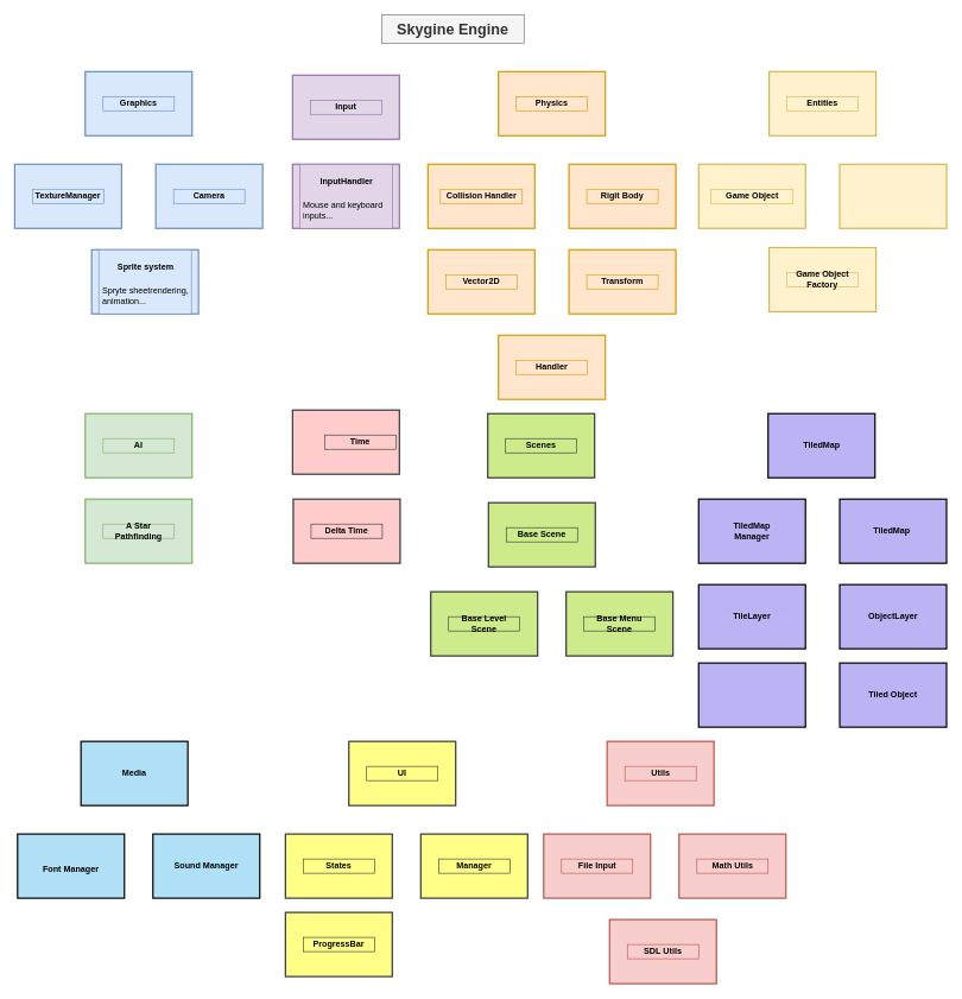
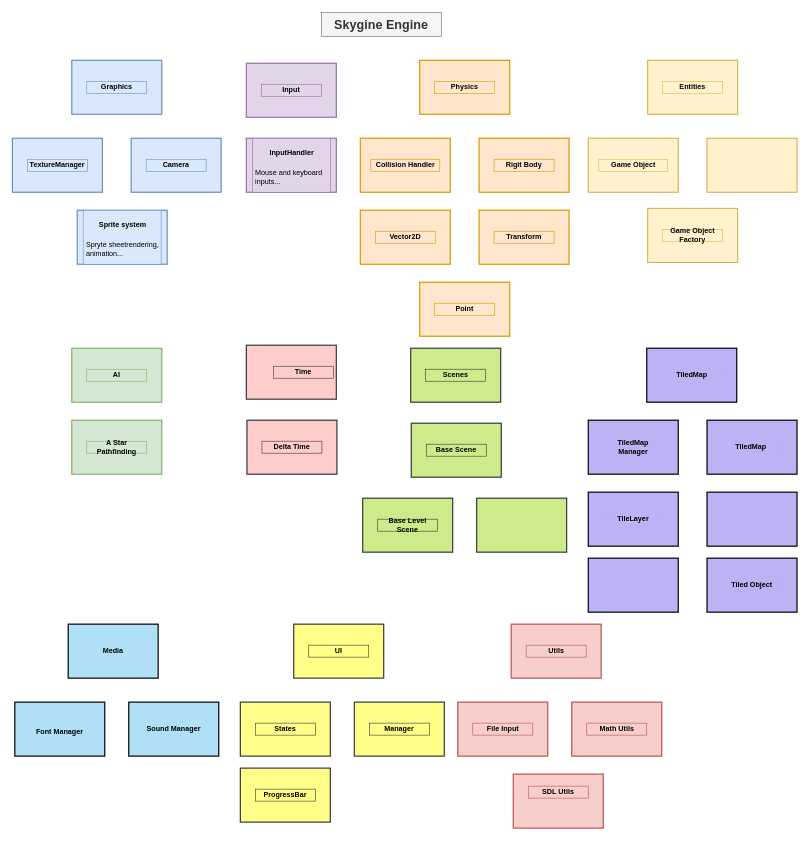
  <mxCell id="0" style=";html=1;" />
  <mxCell id="1" style=";html=1;" parent="0" />
  <mxCell id="2" value="" style="strokeWidth=2;dashed=0;align=center;fontSize=12;shape=rect;verticalLabelPosition=bottom;verticalAlign=top;fillColor=#dae8fc;strokeColor=#6c8ebf;" parent="1" vertex="1"><mxGeometry x="20" y="230" width="150" height="90" as="geometry" /></mxCell>
  <mxCell id="3" value="TextureManager" style="text;html=1;strokeColor=#6c8ebf;fillColor=#dae8fc;align=center;verticalAlign=middle;whiteSpace=wrap;rounded=0;fontStyle=1;" vertex="1" parent="1"><mxGeometry x="45" y="265" width="100" height="20" as="geometry" /></mxCell>
  <mxCell id="4" value="" style="strokeWidth=2;dashed=0;align=center;fontSize=12;shape=rect;verticalLabelPosition=bottom;verticalAlign=top;fillColor=#dae8fc;strokeColor=#6c8ebf;" vertex="1" parent="1"><mxGeometry x="218" y="230" width="150" height="90" as="geometry" /></mxCell>
  <mxCell id="5" value="Camera" style="text;html=1;strokeColor=#6c8ebf;fillColor=#dae8fc;align=center;verticalAlign=middle;whiteSpace=wrap;rounded=0;fontStyle=1;" vertex="1" parent="1"><mxGeometry x="243" y="265" width="100" height="20" as="geometry" /></mxCell>
  <mxCell id="6" value="" style="strokeWidth=2;dashed=0;align=center;fontSize=12;shape=rect;verticalLabelPosition=bottom;verticalAlign=top;fillColor=#dae8fc;strokeColor=#6c8ebf;" vertex="1" parent="1"><mxGeometry x="119" y="100" width="150" height="90" as="geometry" /></mxCell>
  <mxCell id="7" value="Graphics" style="text;html=1;strokeColor=#6c8ebf;fillColor=#dae8fc;align=center;verticalAlign=middle;whiteSpace=wrap;rounded=0;fontStyle=1;" vertex="1" parent="1"><mxGeometry x="144" y="135" width="100" height="20" as="geometry" /></mxCell>
  <mxCell id="8" value="" style="strokeWidth=2;dashed=0;align=center;fontSize=12;shape=rect;verticalLabelPosition=bottom;verticalAlign=top;fillColor=#dae8fc;strokeColor=#6c8ebf;" vertex="1" parent="1"><mxGeometry x="128" y="350" width="150" height="90" as="geometry" /></mxCell>
  <mxCell id="9" value="&lt;h1 style=&quot;text-align: center&quot;&gt;&lt;span style=&quot;font-size: 12px ; line-height: 0%&quot;&gt;Sprite system&lt;/span&gt;&lt;/h1&gt;&lt;p style=&quot;line-height: 120%&quot;&gt;Spryte sheetrendering, animation...&lt;/p&gt;" style="text;html=1;strokeColor=#6c8ebf;fillColor=#dae8fc;spacing=5;spacingTop=-20;whiteSpace=wrap;overflow=hidden;rounded=0;" vertex="1" parent="1"><mxGeometry x="138" y="350" width="130" height="90" as="geometry" /></mxCell>
  <mxCell id="10" value="Skygine Engine" style="text;html=1;strokeColor=#666666;fillColor=#f5f5f5;align=center;verticalAlign=middle;whiteSpace=wrap;rounded=0;fontStyle=1;fontSize=21;fontColor=#333333;" vertex="1" parent="1"><mxGeometry x="535" y="20" width="200" height="40" as="geometry" /></mxCell>
  <mxCell id="11" value="" style="strokeWidth=2;dashed=0;align=center;fontSize=12;shape=rect;verticalLabelPosition=bottom;verticalAlign=top;fillColor=#e1d5e7;strokeColor=#9673a6;" vertex="1" parent="1"><mxGeometry x="410" y="105" width="150" height="90" as="geometry" /></mxCell>
  <mxCell id="12" value="Input" style="text;html=1;align=center;verticalAlign=middle;whiteSpace=wrap;rounded=0;fontStyle=1;fillColor=#e1d5e7;strokeColor=#9673a6;" vertex="1" parent="1"><mxGeometry x="435" y="140" width="100" height="20" as="geometry" /></mxCell>
  <mxCell id="13" value="" style="strokeWidth=2;dashed=0;align=center;fontSize=12;shape=rect;verticalLabelPosition=bottom;verticalAlign=top;fillColor=#e1d5e7;strokeColor=#9673a6;" vertex="1" parent="1"><mxGeometry x="410" y="230" width="150" height="90" as="geometry" /></mxCell>
  <mxCell id="14" value="&lt;h1 style=&quot;text-align: center&quot;&gt;&lt;span style=&quot;font-size: 12px&quot;&gt;InputHandler&lt;/span&gt;&lt;br&gt;&lt;/h1&gt;&lt;p style=&quot;line-height: 120%&quot;&gt;Mouse and keyboard inputs...&lt;/p&gt;" style="text;html=1;spacing=5;spacingTop=-20;whiteSpace=wrap;overflow=hidden;rounded=0;fillColor=#e1d5e7;strokeColor=#9673a6;" vertex="1" parent="1"><mxGeometry x="420" y="230" width="130" height="90" as="geometry" /></mxCell>
  <mxCell id="15" value="" style="strokeWidth=2;dashed=0;align=center;fontSize=12;shape=rect;verticalLabelPosition=bottom;verticalAlign=top;fillColor=#ffe6cc;strokeColor=#d79b00;" vertex="1" parent="1"><mxGeometry x="600" y="230" width="150" height="90" as="geometry" /></mxCell>
  <mxCell id="16" value="Collision Handler" style="text;html=1;strokeColor=#d79b00;fillColor=#ffe6cc;align=center;verticalAlign=middle;whiteSpace=wrap;rounded=0;fontStyle=1" vertex="1" parent="1"><mxGeometry x="617.5" y="265" width="115" height="20" as="geometry" /></mxCell>
  <mxCell id="17" value="" style="strokeWidth=2;dashed=0;align=center;fontSize=12;shape=rect;verticalLabelPosition=bottom;verticalAlign=top;fillColor=#ffe6cc;strokeColor=#d79b00;" vertex="1" parent="1"><mxGeometry x="798" y="230" width="150" height="90" as="geometry" /></mxCell>
  <mxCell id="18" value="Rigit Body" style="text;html=1;strokeColor=#d79b00;fillColor=#ffe6cc;align=center;verticalAlign=middle;whiteSpace=wrap;rounded=0;fontStyle=1" vertex="1" parent="1"><mxGeometry x="823" y="265" width="100" height="20" as="geometry" /></mxCell>
  <mxCell id="19" value="" style="strokeWidth=2;dashed=0;align=center;fontSize=12;shape=rect;verticalLabelPosition=bottom;verticalAlign=top;fillColor=#ffe6cc;strokeColor=#d79b00;" vertex="1" parent="1"><mxGeometry x="699" y="100" width="150" height="90" as="geometry" /></mxCell>
  <mxCell id="20" value="Physics" style="text;html=1;strokeColor=#d79b00;fillColor=#ffe6cc;align=center;verticalAlign=middle;whiteSpace=wrap;rounded=0;fontStyle=1" vertex="1" parent="1"><mxGeometry x="724" y="135" width="100" height="20" as="geometry" /></mxCell>
  <mxCell id="21" value="" style="strokeWidth=2;dashed=0;align=center;fontSize=12;shape=rect;verticalLabelPosition=bottom;verticalAlign=top;fillColor=#ffe6cc;strokeColor=#d79b00;" vertex="1" parent="1"><mxGeometry x="600" y="350" width="150" height="90" as="geometry" /></mxCell>
  <mxCell id="22" value="Vector2D" style="text;html=1;strokeColor=#d79b00;fillColor=#ffe6cc;align=center;verticalAlign=middle;whiteSpace=wrap;rounded=0;fontStyle=1" vertex="1" parent="1"><mxGeometry x="625" y="385" width="100" height="20" as="geometry" /></mxCell>
  <mxCell id="23" value="" style="strokeWidth=2;dashed=0;align=center;fontSize=12;shape=rect;verticalLabelPosition=bottom;verticalAlign=top;fillColor=#ffe6cc;strokeColor=#d79b00;" vertex="1" parent="1"><mxGeometry x="798" y="350" width="150" height="90" as="geometry" /></mxCell>
  <mxCell id="24" value="Transform" style="text;html=1;strokeColor=#d79b00;fillColor=#ffe6cc;align=center;verticalAlign=middle;whiteSpace=wrap;rounded=0;fontStyle=1" vertex="1" parent="1"><mxGeometry x="823" y="385" width="100" height="20" as="geometry" /></mxCell>
  <mxCell id="25" value="" style="strokeWidth=2;dashed=0;align=center;fontSize=12;shape=rect;verticalLabelPosition=bottom;verticalAlign=top;fillColor=#ffe6cc;strokeColor=#d79b00;" vertex="1" parent="1"><mxGeometry x="699" y="470" width="150" height="90" as="geometry" /></mxCell>
- <mxCell id="26" value="Handler" style="text;html=1;strokeColor=#d79b00;fillColor=#ffe6cc;align=center;verticalAlign=middle;whiteSpace=wrap;rounded=0;fontStyle=1" vertex="1" parent="1"><mxGeometry x="724" y="505" width="100" height="20" as="geometry" /></mxCell>
+ <mxCell id="26" value="Point" style="text;html=1;strokeColor=#d79b00;fillColor=#ffe6cc;align=center;verticalAlign=middle;whiteSpace=wrap;rounded=0;fontStyle=1" vertex="1" parent="1"><mxGeometry x="724" y="505" width="100" height="20" as="geometry" /></mxCell>
  <mxCell id="27" value="" style="strokeWidth=2;dashed=0;align=center;fontSize=12;shape=rect;verticalLabelPosition=bottom;verticalAlign=top;fillColor=#fff2cc;strokeColor=#d6b656;" vertex="1" parent="1"><mxGeometry x="980" y="230" width="150" height="90" as="geometry" /></mxCell>
  <mxCell id="28" value="Game Object" style="text;html=1;strokeColor=#d6b656;fillColor=#fff2cc;align=center;verticalAlign=middle;whiteSpace=wrap;rounded=0;fontStyle=1" vertex="1" parent="1"><mxGeometry x="997.5" y="265" width="115" height="20" as="geometry" /></mxCell>
  <mxCell id="29" value="" style="strokeWidth=2;dashed=0;align=center;fontSize=12;shape=rect;verticalLabelPosition=bottom;verticalAlign=top;fillColor=#fff2cc;strokeColor=#d6b656;" vertex="1" parent="1"><mxGeometry x="1178" y="230" width="150" height="90" as="geometry" /></mxCell>
  <mxCell id="30" value="" style="strokeWidth=2;dashed=0;align=center;fontSize=12;shape=rect;verticalLabelPosition=bottom;verticalAlign=top;fillColor=#fff2cc;strokeColor=#d6b656;" vertex="1" parent="1"><mxGeometry x="1079" y="100" width="150" height="90" as="geometry" /></mxCell>
  <mxCell id="31" value="Entities" style="text;html=1;strokeColor=#d6b656;fillColor=#fff2cc;align=center;verticalAlign=middle;whiteSpace=wrap;rounded=0;fontStyle=1" vertex="1" parent="1"><mxGeometry x="1104" y="135" width="100" height="20" as="geometry" /></mxCell>
  <mxCell id="32" value="" style="strokeWidth=2;dashed=0;align=center;fontSize=12;shape=rect;verticalLabelPosition=bottom;verticalAlign=top;fillColor=#fff2cc;strokeColor=#d6b656;" vertex="1" parent="1"><mxGeometry x="1079" y="347" width="150" height="90" as="geometry" /></mxCell>
  <mxCell id="33" value="Game Object Factory" style="text;html=1;strokeColor=#d6b656;fillColor=#fff2cc;align=center;verticalAlign=middle;whiteSpace=wrap;rounded=0;fontStyle=1" vertex="1" parent="1"><mxGeometry x="1104" y="382" width="100" height="20" as="geometry" /></mxCell>
  <mxCell id="34" value="" style="strokeWidth=2;dashed=0;align=center;fontSize=12;shape=rect;verticalLabelPosition=bottom;verticalAlign=top;fillColor=#d5e8d4;strokeColor=#82b366;" vertex="1" parent="1"><mxGeometry x="119" y="700" width="150" height="90" as="geometry" /></mxCell>
  <mxCell id="35" value="A Star Pathfinding" style="text;html=1;strokeColor=#82b366;fillColor=#d5e8d4;align=center;verticalAlign=middle;whiteSpace=wrap;rounded=0;fontStyle=1" vertex="1" parent="1"><mxGeometry x="144" y="735" width="100" height="20" as="geometry" /></mxCell>
  <mxCell id="36" value="" style="strokeWidth=2;dashed=0;align=center;fontSize=12;shape=rect;verticalLabelPosition=bottom;verticalAlign=top;fillColor=#d5e8d4;strokeColor=#82b366;" vertex="1" parent="1"><mxGeometry x="119" y="580" width="150" height="90" as="geometry" /></mxCell>
  <mxCell id="37" value="AI" style="text;html=1;strokeColor=#82b366;fillColor=#d5e8d4;align=center;verticalAlign=middle;whiteSpace=wrap;rounded=0;fontStyle=1" vertex="1" parent="1"><mxGeometry x="144" y="615" width="100" height="20" as="geometry" /></mxCell>
  <mxCell id="38" value="" style="strokeWidth=2;dashed=0;align=center;fontSize=12;shape=rect;verticalLabelPosition=bottom;verticalAlign=top;fillColor=#ffcccc;strokeColor=#36393d;" vertex="1" parent="1"><mxGeometry x="411" y="700" width="150" height="90" as="geometry" /></mxCell>
  <mxCell id="39" value="Delta Time" style="text;html=1;strokeColor=#36393d;fillColor=#ffcccc;align=center;verticalAlign=middle;whiteSpace=wrap;rounded=0;fontStyle=1;" vertex="1" parent="1"><mxGeometry x="436" y="735" width="100" height="20" as="geometry" /></mxCell>
  <mxCell id="40" value="" style="strokeWidth=2;dashed=0;align=center;fontSize=12;shape=rect;verticalLabelPosition=bottom;verticalAlign=top;fillColor=#ffcccc;strokeColor=#36393d;" vertex="1" parent="1"><mxGeometry x="410" y="575" width="150" height="90" as="geometry" /></mxCell>
  <mxCell id="41" value="Time" style="text;html=1;strokeColor=#36393d;fillColor=#ffcccc;align=center;verticalAlign=middle;whiteSpace=wrap;rounded=0;fontStyle=1;" vertex="1" parent="1"><mxGeometry x="455" y="610" width="100" height="20" as="geometry" /></mxCell>
  <mxCell id="42" value="" style="strokeWidth=2;dashed=0;align=center;fontSize=12;shape=rect;verticalLabelPosition=bottom;verticalAlign=top;fillColor=#cdeb8b;strokeColor=#36393d;" vertex="1" parent="1"><mxGeometry x="685" y="705" width="150" height="90" as="geometry" /></mxCell>
  <mxCell id="43" value="Base Scene" style="text;html=1;strokeColor=#36393d;fillColor=#cdeb8b;align=center;verticalAlign=middle;whiteSpace=wrap;rounded=0;fontStyle=1" vertex="1" parent="1"><mxGeometry x="710" y="740" width="100" height="20" as="geometry" /></mxCell>
  <mxCell id="44" value="" style="strokeWidth=2;dashed=0;align=center;fontSize=12;shape=rect;verticalLabelPosition=bottom;verticalAlign=top;fillColor=#cdeb8b;strokeColor=#36393d;" vertex="1" parent="1"><mxGeometry x="684" y="580" width="150" height="90" as="geometry" /></mxCell>
  <mxCell id="45" value="Scenes" style="text;html=1;strokeColor=#36393d;fillColor=#cdeb8b;align=center;verticalAlign=middle;whiteSpace=wrap;rounded=0;fontStyle=1" vertex="1" parent="1"><mxGeometry x="709" y="615" width="100" height="20" as="geometry" /></mxCell>
  <mxCell id="46" value="" style="strokeWidth=2;dashed=0;align=center;fontSize=12;shape=rect;verticalLabelPosition=bottom;verticalAlign=top;fillColor=#cdeb8b;strokeColor=#36393d;" vertex="1" parent="1"><mxGeometry x="794" y="830" width="150" height="90" as="geometry" /></mxCell>
- <mxCell id="47" value="Base Menu Scene" style="text;html=1;strokeColor=#36393d;fillColor=#cdeb8b;align=center;verticalAlign=middle;whiteSpace=wrap;rounded=0;fontStyle=1" vertex="1" parent="1"><mxGeometry x="819" y="865" width="100" height="20" as="geometry" /></mxCell>
  <mxCell id="48" value="" style="strokeWidth=2;dashed=0;align=center;fontSize=12;shape=rect;verticalLabelPosition=bottom;verticalAlign=top;fillColor=#cdeb8b;strokeColor=#36393d;" vertex="1" parent="1"><mxGeometry x="604" y="830" width="150" height="90" as="geometry" /></mxCell>
  <mxCell id="49" value="Base Level Scene" style="text;html=1;strokeColor=#36393d;fillColor=#cdeb8b;align=center;verticalAlign=middle;whiteSpace=wrap;rounded=0;fontStyle=1" vertex="1" parent="1"><mxGeometry x="629" y="865" width="100" height="20" as="geometry" /></mxCell>
  <mxCell id="50" value="" style="strokeWidth=2;dashed=0;align=center;fontSize=12;shape=rect;verticalLabelPosition=bottom;verticalAlign=top;fillColor=#BCB3F5;" vertex="1" parent="1"><mxGeometry x="980" y="700" width="150" height="90" as="geometry" /></mxCell>
  <mxCell id="51" value="TiledMap Manager" style="text;html=1;strokeColor=none;fillColor=#BCB3F5;align=center;verticalAlign=middle;whiteSpace=wrap;rounded=0;fontStyle=1" vertex="1" parent="1"><mxGeometry x="1005" y="735" width="100" height="20" as="geometry" /></mxCell>
  <mxCell id="52" value="" style="strokeWidth=2;dashed=0;align=center;fontSize=12;shape=rect;verticalLabelPosition=bottom;verticalAlign=top;fillColor=#BCB3F5;" vertex="1" parent="1"><mxGeometry x="1077.5" y="580" width="150" height="90" as="geometry" /></mxCell>
  <mxCell id="53" value="TiledMap" style="text;html=1;strokeColor=none;fillColor=#BCB3F5;align=center;verticalAlign=middle;whiteSpace=wrap;rounded=0;fontStyle=1" vertex="1" parent="1"><mxGeometry x="1102.5" y="615" width="100" height="20" as="geometry" /></mxCell>
  <mxCell id="54" value="" style="strokeWidth=2;dashed=0;align=center;fontSize=12;shape=rect;verticalLabelPosition=bottom;verticalAlign=top;fillColor=#BCB3F5;" vertex="1" parent="1"><mxGeometry x="1178" y="700" width="150" height="90" as="geometry" /></mxCell>
  <mxCell id="55" value="TiledMap&amp;nbsp;" style="text;html=1;strokeColor=none;fillColor=#BCB3F5;align=center;verticalAlign=middle;whiteSpace=wrap;rounded=0;fontStyle=1" vertex="1" parent="1"><mxGeometry x="1203" y="735" width="100" height="20" as="geometry" /></mxCell>
  <mxCell id="56" value="" style="strokeWidth=2;dashed=0;align=center;fontSize=12;shape=rect;verticalLabelPosition=bottom;verticalAlign=top;fillColor=#BCB3F5;" vertex="1" parent="1"><mxGeometry x="980" y="820" width="150" height="90" as="geometry" /></mxCell>
  <mxCell id="57" value="TileLayer" style="text;html=1;strokeColor=none;fillColor=#BCB3F5;align=center;verticalAlign=middle;whiteSpace=wrap;rounded=0;fontStyle=1" vertex="1" parent="1"><mxGeometry x="1005" y="855" width="100" height="20" as="geometry" /></mxCell>
  <mxCell id="58" value="" style="strokeWidth=2;dashed=0;align=center;fontSize=12;shape=rect;verticalLabelPosition=bottom;verticalAlign=top;fillColor=#BCB3F5;" vertex="1" parent="1"><mxGeometry x="1178" y="820" width="150" height="90" as="geometry" /></mxCell>
- <mxCell id="59" value="ObjectLayer" style="text;html=1;strokeColor=none;fillColor=#BCB3F5;align=center;verticalAlign=middle;whiteSpace=wrap;rounded=0;fontStyle=1" vertex="1" parent="1"><mxGeometry x="1203" y="855" width="100" height="20" as="geometry" /></mxCell>
  <mxCell id="60" value="" style="strokeWidth=2;dashed=0;align=center;fontSize=12;shape=rect;verticalLabelPosition=bottom;verticalAlign=top;fillColor=#BCB3F5;" vertex="1" parent="1"><mxGeometry x="980" y="930" width="150" height="90" as="geometry" /></mxCell>
  <mxCell id="61" value="" style="strokeWidth=2;dashed=0;align=center;fontSize=12;shape=rect;verticalLabelPosition=bottom;verticalAlign=top;fillColor=#BCB3F5;" vertex="1" parent="1"><mxGeometry x="1178" y="930" width="150" height="90" as="geometry" /></mxCell>
  <mxCell id="62" value="Tiled Object" style="text;html=1;strokeColor=none;fillColor=#BCB3F5;align=center;verticalAlign=middle;whiteSpace=wrap;rounded=0;fontStyle=1" vertex="1" parent="1"><mxGeometry x="1203" y="965" width="100" height="20" as="geometry" /></mxCell>
  <mxCell id="63" value="" style="strokeWidth=2;dashed=0;align=center;fontSize=12;shape=rect;verticalLabelPosition=bottom;verticalAlign=top;fillColor=#B0E0F5;" vertex="1" parent="1"><mxGeometry x="113" y="1040" width="150" height="90" as="geometry" /></mxCell>
  <mxCell id="64" value="Media" style="text;html=1;strokeColor=none;fillColor=#B0E0F5;align=center;verticalAlign=middle;whiteSpace=wrap;rounded=0;fontStyle=1" vertex="1" parent="1"><mxGeometry x="138" y="1075" width="100" height="20" as="geometry" /></mxCell>
  <mxCell id="65" value="" style="strokeWidth=2;dashed=0;align=center;fontSize=12;shape=rect;verticalLabelPosition=bottom;verticalAlign=top;fillColor=#B0E0F5;" vertex="1" parent="1"><mxGeometry x="214" y="1170" width="150" height="90" as="geometry" /></mxCell>
  <mxCell id="66" value="Sound Manager" style="text;html=1;strokeColor=none;fillColor=#B0E0F5;align=center;verticalAlign=middle;whiteSpace=wrap;rounded=0;fontStyle=1" vertex="1" parent="1"><mxGeometry x="239" y="1205" width="100" height="20" as="geometry" /></mxCell>
  <mxCell id="67" value="" style="strokeWidth=2;dashed=0;align=center;fontSize=12;shape=rect;verticalLabelPosition=bottom;verticalAlign=top;fillColor=#B0E0F5;" vertex="1" parent="1"><mxGeometry x="24" y="1170" width="150" height="90" as="geometry" /></mxCell>
  <mxCell id="68" value="Font Manager" style="text;html=1;strokeColor=none;fillColor=#B0E0F5;align=center;verticalAlign=middle;whiteSpace=wrap;rounded=0;fontStyle=1" vertex="1" parent="1"><mxGeometry x="49" y="1205" width="100" height="30" as="geometry" /></mxCell>
  <mxCell id="69" value="" style="strokeWidth=2;dashed=0;align=center;fontSize=12;shape=rect;verticalLabelPosition=bottom;verticalAlign=top;fillColor=#ffff88;strokeColor=#36393d;" vertex="1" parent="1"><mxGeometry x="489" y="1040" width="150" height="90" as="geometry" /></mxCell>
  <mxCell id="70" value="UI" style="text;html=1;strokeColor=#36393d;fillColor=#ffff88;align=center;verticalAlign=middle;whiteSpace=wrap;rounded=0;fontStyle=1" vertex="1" parent="1"><mxGeometry x="514" y="1075" width="100" height="20" as="geometry" /></mxCell>
  <mxCell id="71" value="" style="strokeWidth=2;dashed=0;align=center;fontSize=12;shape=rect;verticalLabelPosition=bottom;verticalAlign=top;fillColor=#ffff88;strokeColor=#36393d;" vertex="1" parent="1"><mxGeometry x="590" y="1170" width="150" height="90" as="geometry" /></mxCell>
  <mxCell id="72" value="Manager" style="text;html=1;strokeColor=#36393d;fillColor=#ffff88;align=center;verticalAlign=middle;whiteSpace=wrap;rounded=0;fontStyle=1" vertex="1" parent="1"><mxGeometry x="615" y="1205" width="100" height="20" as="geometry" /></mxCell>
  <mxCell id="73" value="" style="strokeWidth=2;dashed=0;align=center;fontSize=12;shape=rect;verticalLabelPosition=bottom;verticalAlign=top;fillColor=#ffff88;strokeColor=#36393d;" vertex="1" parent="1"><mxGeometry x="400" y="1170" width="150" height="90" as="geometry" /></mxCell>
  <mxCell id="74" value="States" style="text;html=1;strokeColor=#36393d;fillColor=#ffff88;align=center;verticalAlign=middle;whiteSpace=wrap;rounded=0;fontStyle=1" vertex="1" parent="1"><mxGeometry x="425" y="1205" width="100" height="20" as="geometry" /></mxCell>
  <mxCell id="75" value="" style="strokeWidth=2;dashed=0;align=center;fontSize=12;shape=rect;verticalLabelPosition=bottom;verticalAlign=top;fillColor=#f8cecc;strokeColor=#b85450;" vertex="1" parent="1"><mxGeometry x="851.5" y="1040" width="150" height="90" as="geometry" /></mxCell>
  <mxCell id="76" value="Utils" style="text;html=1;strokeColor=#b85450;fillColor=#f8cecc;align=center;verticalAlign=middle;whiteSpace=wrap;rounded=0;fontStyle=1" vertex="1" parent="1"><mxGeometry x="876.5" y="1075" width="100" height="20" as="geometry" /></mxCell>
  <mxCell id="77" value="" style="strokeWidth=2;dashed=0;align=center;fontSize=12;shape=rect;verticalLabelPosition=bottom;verticalAlign=top;fillColor=#f8cecc;strokeColor=#b85450;" vertex="1" parent="1"><mxGeometry x="952.5" y="1170" width="150" height="90" as="geometry" /></mxCell>
  <mxCell id="78" value="Math Utils" style="text;html=1;strokeColor=#b85450;fillColor=#f8cecc;align=center;verticalAlign=middle;whiteSpace=wrap;rounded=0;fontStyle=1" vertex="1" parent="1"><mxGeometry x="977.5" y="1205" width="100" height="20" as="geometry" /></mxCell>
  <mxCell id="79" value="" style="strokeWidth=2;dashed=0;align=center;fontSize=12;shape=rect;verticalLabelPosition=bottom;verticalAlign=top;fillColor=#f8cecc;strokeColor=#b85450;" vertex="1" parent="1"><mxGeometry x="762.5" y="1170" width="150" height="90" as="geometry" /></mxCell>
  <mxCell id="80" value="File Input" style="text;html=1;strokeColor=#b85450;fillColor=#f8cecc;align=center;verticalAlign=middle;whiteSpace=wrap;rounded=0;fontStyle=1" vertex="1" parent="1"><mxGeometry x="787.5" y="1205" width="100" height="20" as="geometry" /></mxCell>
  <mxCell id="81" value="" style="strokeWidth=2;dashed=0;align=center;fontSize=12;shape=rect;verticalLabelPosition=bottom;verticalAlign=top;fillColor=#ffff88;strokeColor=#36393d;" vertex="1" parent="1"><mxGeometry x="400" y="1280" width="150" height="90" as="geometry" /></mxCell>
  <mxCell id="82" value="ProgressBar" style="text;html=1;strokeColor=#36393d;fillColor=#ffff88;align=center;verticalAlign=middle;whiteSpace=wrap;rounded=0;fontStyle=1" vertex="1" parent="1"><mxGeometry x="425" y="1315" width="100" height="20" as="geometry" /></mxCell>
  <mxCell id="83" value="" style="strokeWidth=2;dashed=0;align=center;fontSize=12;shape=rect;verticalLabelPosition=bottom;verticalAlign=top;fillColor=#f8cecc;strokeColor=#b85450;" vertex="1" parent="1"><mxGeometry x="855" y="1290" width="150" height="90" as="geometry" /></mxCell>
- <mxCell id="84" value="SDL Utils" style="text;html=1;strokeColor=#b85450;fillColor=#f8cecc;align=center;verticalAlign=middle;whiteSpace=wrap;rounded=0;fontStyle=1" vertex="1" parent="1"><mxGeometry x="880" y="1325" width="100" height="20" as="geometry" /></mxCell>
+ <mxCell id="84" value="SDL Utils" style="text;html=1;strokeColor=#b85450;fillColor=#f8cecc;align=center;verticalAlign=middle;whiteSpace=wrap;rounded=0;fontStyle=1" vertex="1" parent="1"><mxGeometry x="880" y="1310" width="100" height="20" as="geometry" /></mxCell>
